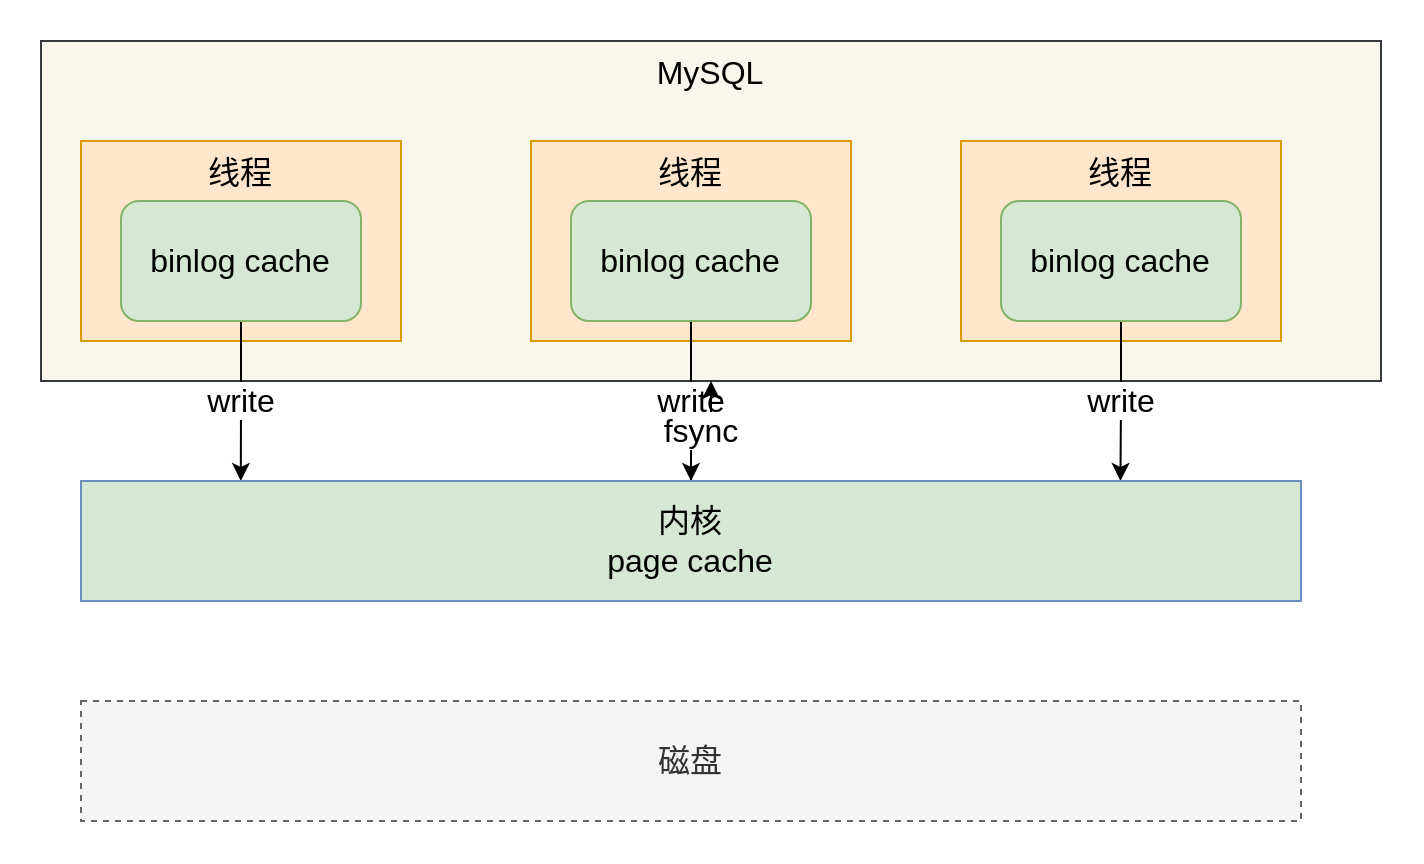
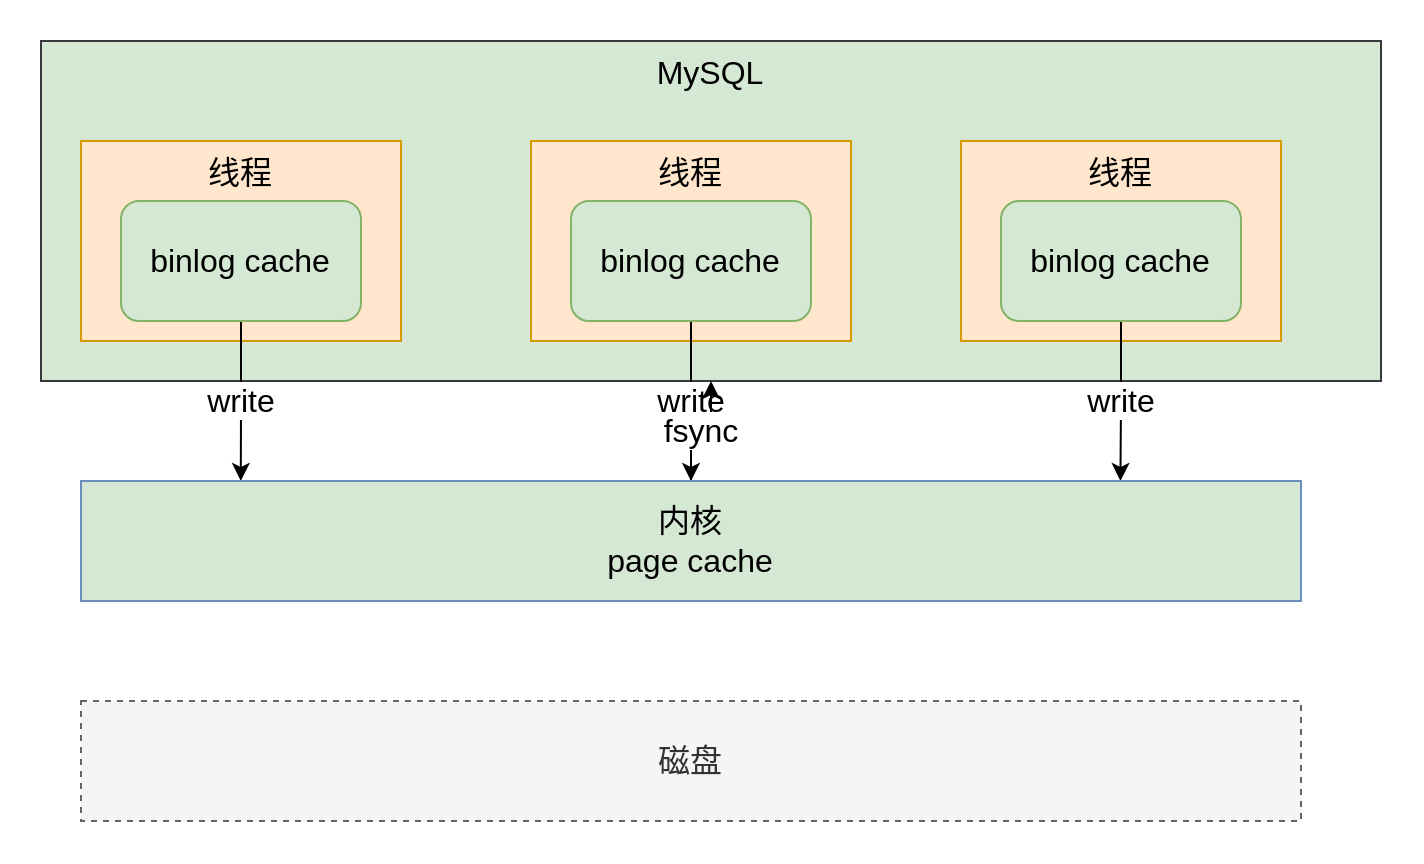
  <mxCell id="0" />
  <mxCell id="1" parent="0" />
- <mxCell id="2" value="MySQL" style="rounded=0;whiteSpace=wrap;html=1;fontSize=16;verticalAlign=top;fillColor=#f9f7ed;strokeColor=#36393d;" vertex="1" parent="1"><mxGeometry x="20" y="20" width="670" height="170" as="geometry" /></mxCell>
+ <mxCell id="2" value="MySQL" style="rounded=0;whiteSpace=wrap;html=1;fontSize=16;verticalAlign=top;fillColor=#d5e8d4;strokeColor=#36393d;" vertex="1" parent="1"><mxGeometry x="20" y="20" width="670" height="170" as="geometry" /></mxCell>
  <mxCell id="3" value="线程" style="rounded=0;whiteSpace=wrap;html=1;fontSize=16;verticalAlign=top;fillColor=#ffe6cc;strokeColor=#d79b00;" vertex="1" parent="1"><mxGeometry x="40" y="70" width="160" height="100" as="geometry" /></mxCell>
  <mxCell id="4" value="write" style="edgeStyle=orthogonalEdgeStyle;rounded=0;orthogonalLoop=1;jettySize=auto;html=1;entryX=0.131;entryY=0;entryDx=0;entryDy=0;entryPerimeter=0;fontSize=16;" edge="1" parent="1" source="5" target="13"><mxGeometry relative="1" as="geometry" /></mxCell>
  <mxCell id="5" value="binlog cache" style="rounded=1;whiteSpace=wrap;html=1;fontSize=16;fillColor=#d5e8d4;strokeColor=#82b366;" vertex="1" parent="1"><mxGeometry x="60" y="100" width="120" height="60" as="geometry" /></mxCell>
  <mxCell id="6" value="线程" style="rounded=0;whiteSpace=wrap;html=1;fontSize=16;verticalAlign=top;fillColor=#ffe6cc;strokeColor=#d79b00;" vertex="1" parent="1"><mxGeometry x="265" y="70" width="160" height="100" as="geometry" /></mxCell>
  <mxCell id="7" value="&lt;meta charset=&quot;utf-8&quot;&gt;&lt;span style=&quot;color: rgb(0, 0, 0); font-family: Helvetica; font-size: 16px; font-style: normal; font-variant-ligatures: normal; font-variant-caps: normal; font-weight: 400; letter-spacing: normal; orphans: 2; text-align: center; text-indent: 0px; text-transform: none; widows: 2; word-spacing: 0px; -webkit-text-stroke-width: 0px; background-color: rgb(255, 255, 255); text-decoration-thickness: initial; text-decoration-style: initial; text-decoration-color: initial; float: none; display: inline !important;&quot;&gt;write&lt;/span&gt;" style="edgeStyle=orthogonalEdgeStyle;rounded=0;orthogonalLoop=1;jettySize=auto;html=1;entryX=0.5;entryY=0;entryDx=0;entryDy=0;fontSize=16;" edge="1" parent="1" source="8" target="13"><mxGeometry relative="1" as="geometry" /></mxCell>
  <mxCell id="8" value="binlog cache" style="rounded=1;whiteSpace=wrap;html=1;fontSize=16;fillColor=#d5e8d4;strokeColor=#82b366;" vertex="1" parent="1"><mxGeometry x="285" y="100" width="120" height="60" as="geometry" /></mxCell>
  <mxCell id="9" value="线程" style="rounded=0;whiteSpace=wrap;html=1;fontSize=16;verticalAlign=top;fillColor=#ffe6cc;strokeColor=#d79b00;" vertex="1" parent="1"><mxGeometry x="480" y="70" width="160" height="100" as="geometry" /></mxCell>
  <mxCell id="10" value="&lt;meta charset=&quot;utf-8&quot;&gt;&lt;span style=&quot;color: rgb(0, 0, 0); font-family: Helvetica; font-size: 16px; font-style: normal; font-variant-ligatures: normal; font-variant-caps: normal; font-weight: 400; letter-spacing: normal; orphans: 2; text-align: center; text-indent: 0px; text-transform: none; widows: 2; word-spacing: 0px; -webkit-text-stroke-width: 0px; background-color: rgb(255, 255, 255); text-decoration-thickness: initial; text-decoration-style: initial; text-decoration-color: initial; float: none; display: inline !important;&quot;&gt;write&lt;/span&gt;" style="edgeStyle=orthogonalEdgeStyle;rounded=0;orthogonalLoop=1;jettySize=auto;html=1;entryX=0.852;entryY=0;entryDx=0;entryDy=0;entryPerimeter=0;fontSize=16;" edge="1" parent="1" source="11" target="13"><mxGeometry relative="1" as="geometry" /></mxCell>
  <mxCell id="11" value="binlog cache" style="rounded=1;whiteSpace=wrap;html=1;fontSize=16;fillColor=#d5e8d4;strokeColor=#82b366;" vertex="1" parent="1"><mxGeometry x="500" y="100" width="120" height="60" as="geometry" /></mxCell>
  <mxCell id="12" value="fsync" style="edgeStyle=orthogonalEdgeStyle;rounded=0;orthogonalLoop=1;jettySize=auto;html=1;fontSize=16;" edge="1" parent="1" source="13" target="2"><mxGeometry relative="1" as="geometry" /></mxCell>
  <mxCell id="13" value="内核 &lt;br&gt;page cache" style="rounded=0;whiteSpace=wrap;html=1;fontSize=16;fillColor=#d5e8d4;strokeColor=#6c8ebf;" vertex="1" parent="1"><mxGeometry x="40" y="240" width="610" height="60" as="geometry" /></mxCell>
  <mxCell id="14" value="磁盘" style="rounded=0;whiteSpace=wrap;html=1;fontSize=16;fillColor=#f5f5f5;fontColor=#333333;strokeColor=#666666;dashed=1;" vertex="1" parent="1"><mxGeometry x="40" y="350" width="610" height="60" as="geometry" /></mxCell>
